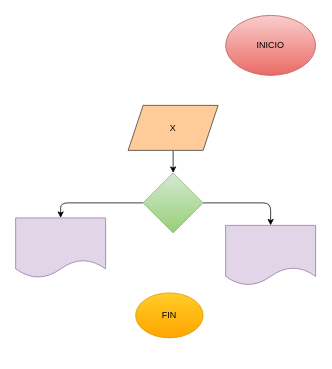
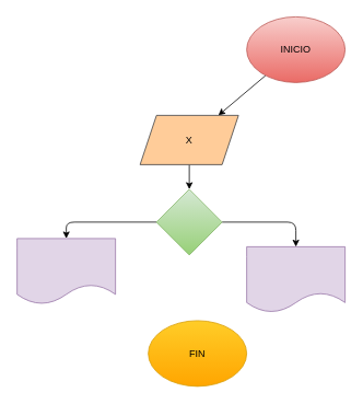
  <mxCell id="0" />
  <mxCell id="1" parent="0" />
- <mxCell id="2" value="FIN" style="ellipse;whiteSpace=wrap;html=1;fillColor=#ffcd28;gradientColor=#ffa500;strokeColor=#d79b00;" vertex="1" parent="1"><mxGeometry x="180" y="390" width="90" height="60" as="geometry" /></mxCell>
+ <mxCell id="2" value="FIN" style="ellipse;whiteSpace=wrap;html=1;fillColor=#ffcd28;gradientColor=#ffa500;strokeColor=#d79b00;" vertex="1" parent="1"><mxGeometry x="180" y="390" width="120" height="80" as="geometry" /></mxCell>
+ <mxCell id="3" style="edgeStyle=none;html=1;fontColor=#171717;" edge="1" parent="1" source="4" target="6"><mxGeometry relative="1" as="geometry" /></mxCell>
  <mxCell id="4" value="INICIO" style="ellipse;whiteSpace=wrap;html=1;fillColor=#f8cecc;gradientColor=#ea6b66;strokeColor=#b85450;" vertex="1" parent="1"><mxGeometry x="300" y="20" width="120" height="80" as="geometry" /></mxCell>
  <mxCell id="5" style="edgeStyle=none;html=1;fontColor=#171717;" edge="1" parent="1" source="6" target="9"><mxGeometry relative="1" as="geometry" /></mxCell>
  <mxCell id="6" value="X" style="shape=parallelogram;perimeter=parallelogramPerimeter;whiteSpace=wrap;html=1;fixedSize=1;fillColor=#ffcc99;strokeColor=#36393d;" vertex="1" parent="1"><mxGeometry x="170" y="140" width="120" height="60" as="geometry" /></mxCell>
  <mxCell id="7" style="edgeStyle=none;html=1;fontColor=#171717;" edge="1" parent="1" source="9" target="10"><mxGeometry relative="1" as="geometry"><Array as="points"><mxPoint x="360" y="270" /></Array></mxGeometry></mxCell>
  <mxCell id="8" style="edgeStyle=none;html=1;entryX=0.5;entryY=0;entryDx=0;entryDy=0;fontColor=#171717;" edge="1" parent="1" source="9" target="11"><mxGeometry relative="1" as="geometry"><Array as="points"><mxPoint x="80" y="270" /></Array></mxGeometry></mxCell>
  <mxCell id="9" value="" style="rhombus;whiteSpace=wrap;html=1;fillColor=#d5e8d4;gradientColor=#97d077;strokeColor=#82b366;" vertex="1" parent="1"><mxGeometry x="190" y="230" width="80" height="80" as="geometry" /></mxCell>
  <mxCell id="10" value="" style="shape=document;whiteSpace=wrap;html=1;boundedLbl=1;fillColor=#e1d5e7;strokeColor=#9673a6;" vertex="1" parent="1"><mxGeometry x="300" y="300" width="120" height="80" as="geometry" /></mxCell>
  <mxCell id="11" value="" style="shape=document;whiteSpace=wrap;html=1;boundedLbl=1;fillColor=#e1d5e7;strokeColor=#9673a6;" vertex="1" parent="1"><mxGeometry x="20" y="290" width="120" height="80" as="geometry" /></mxCell>
